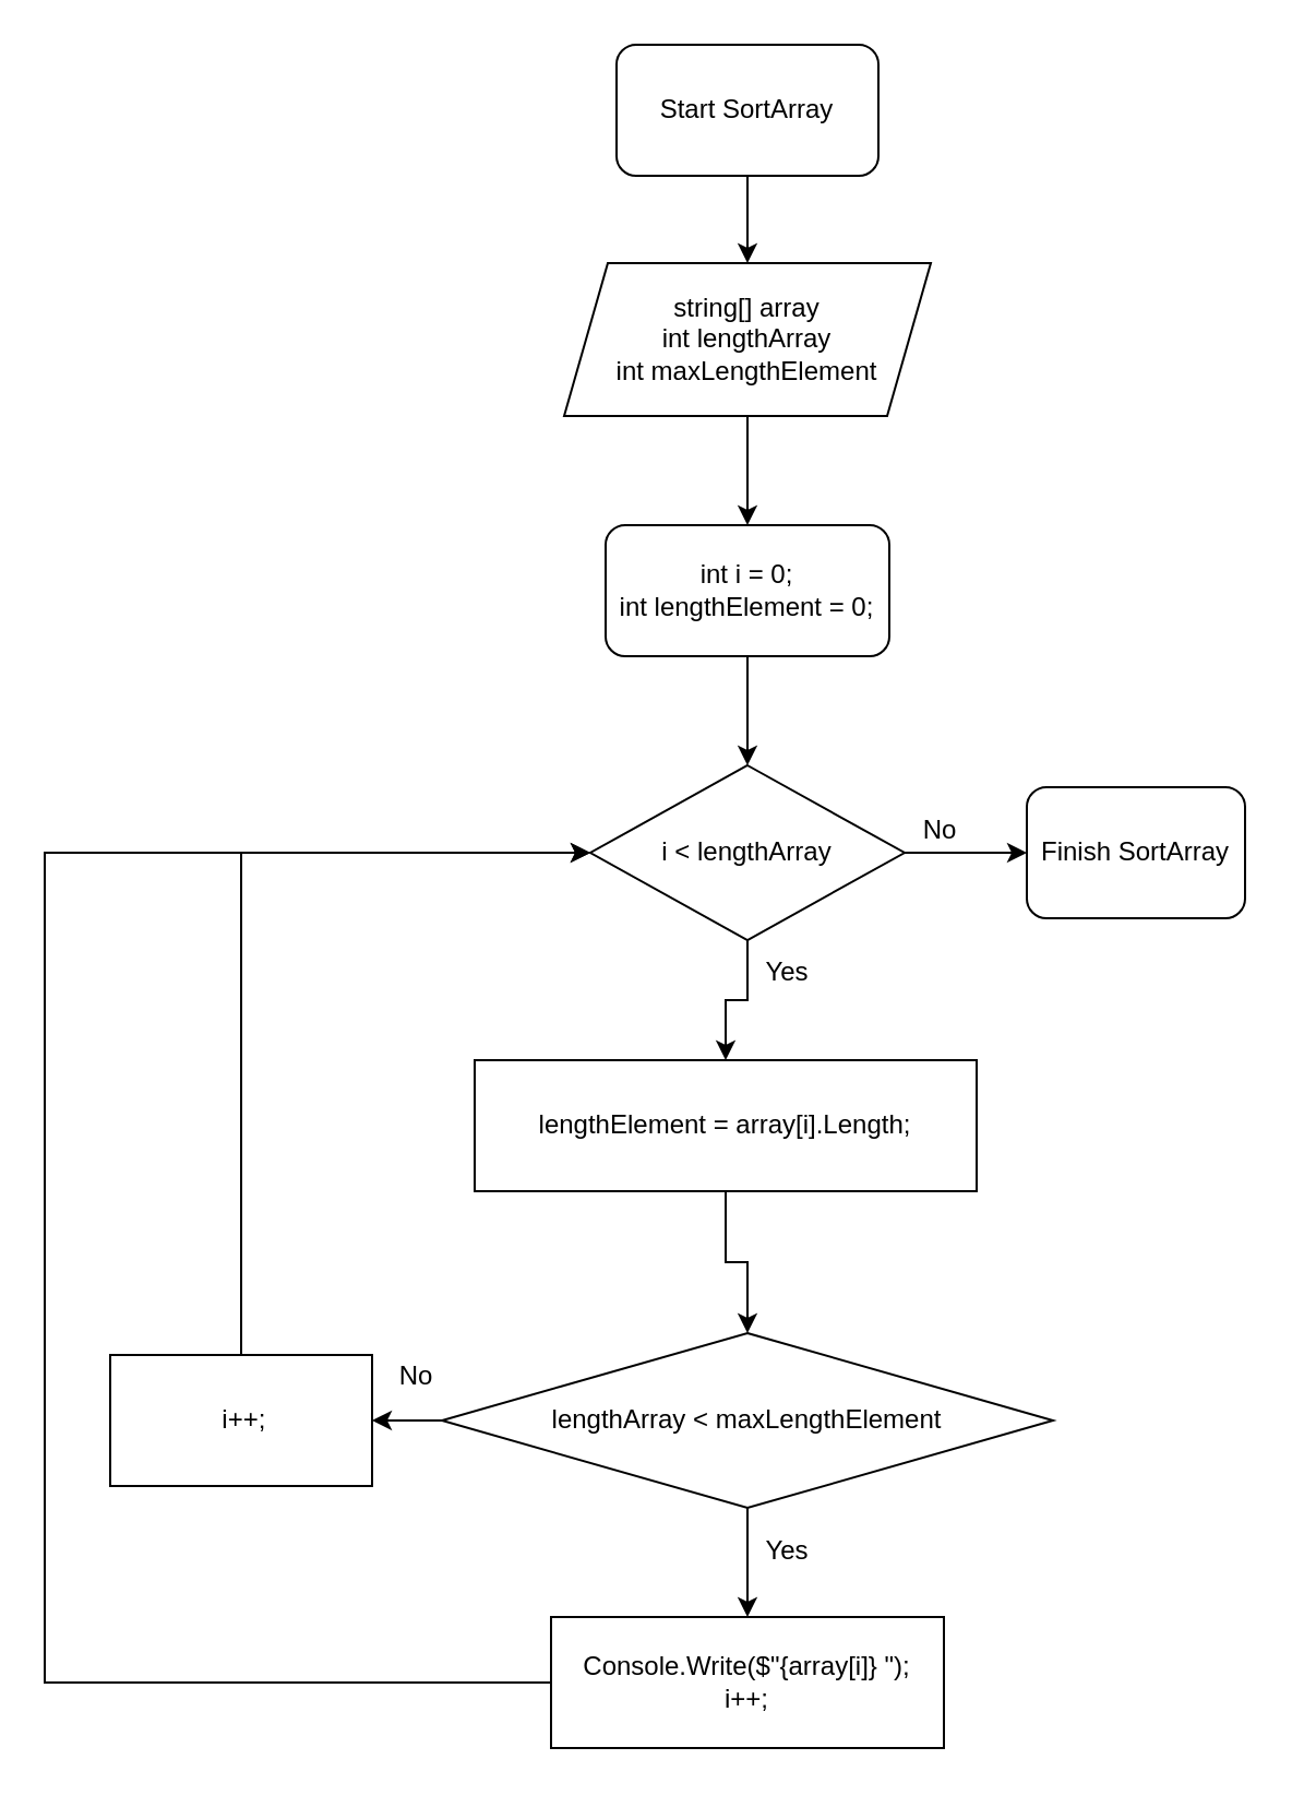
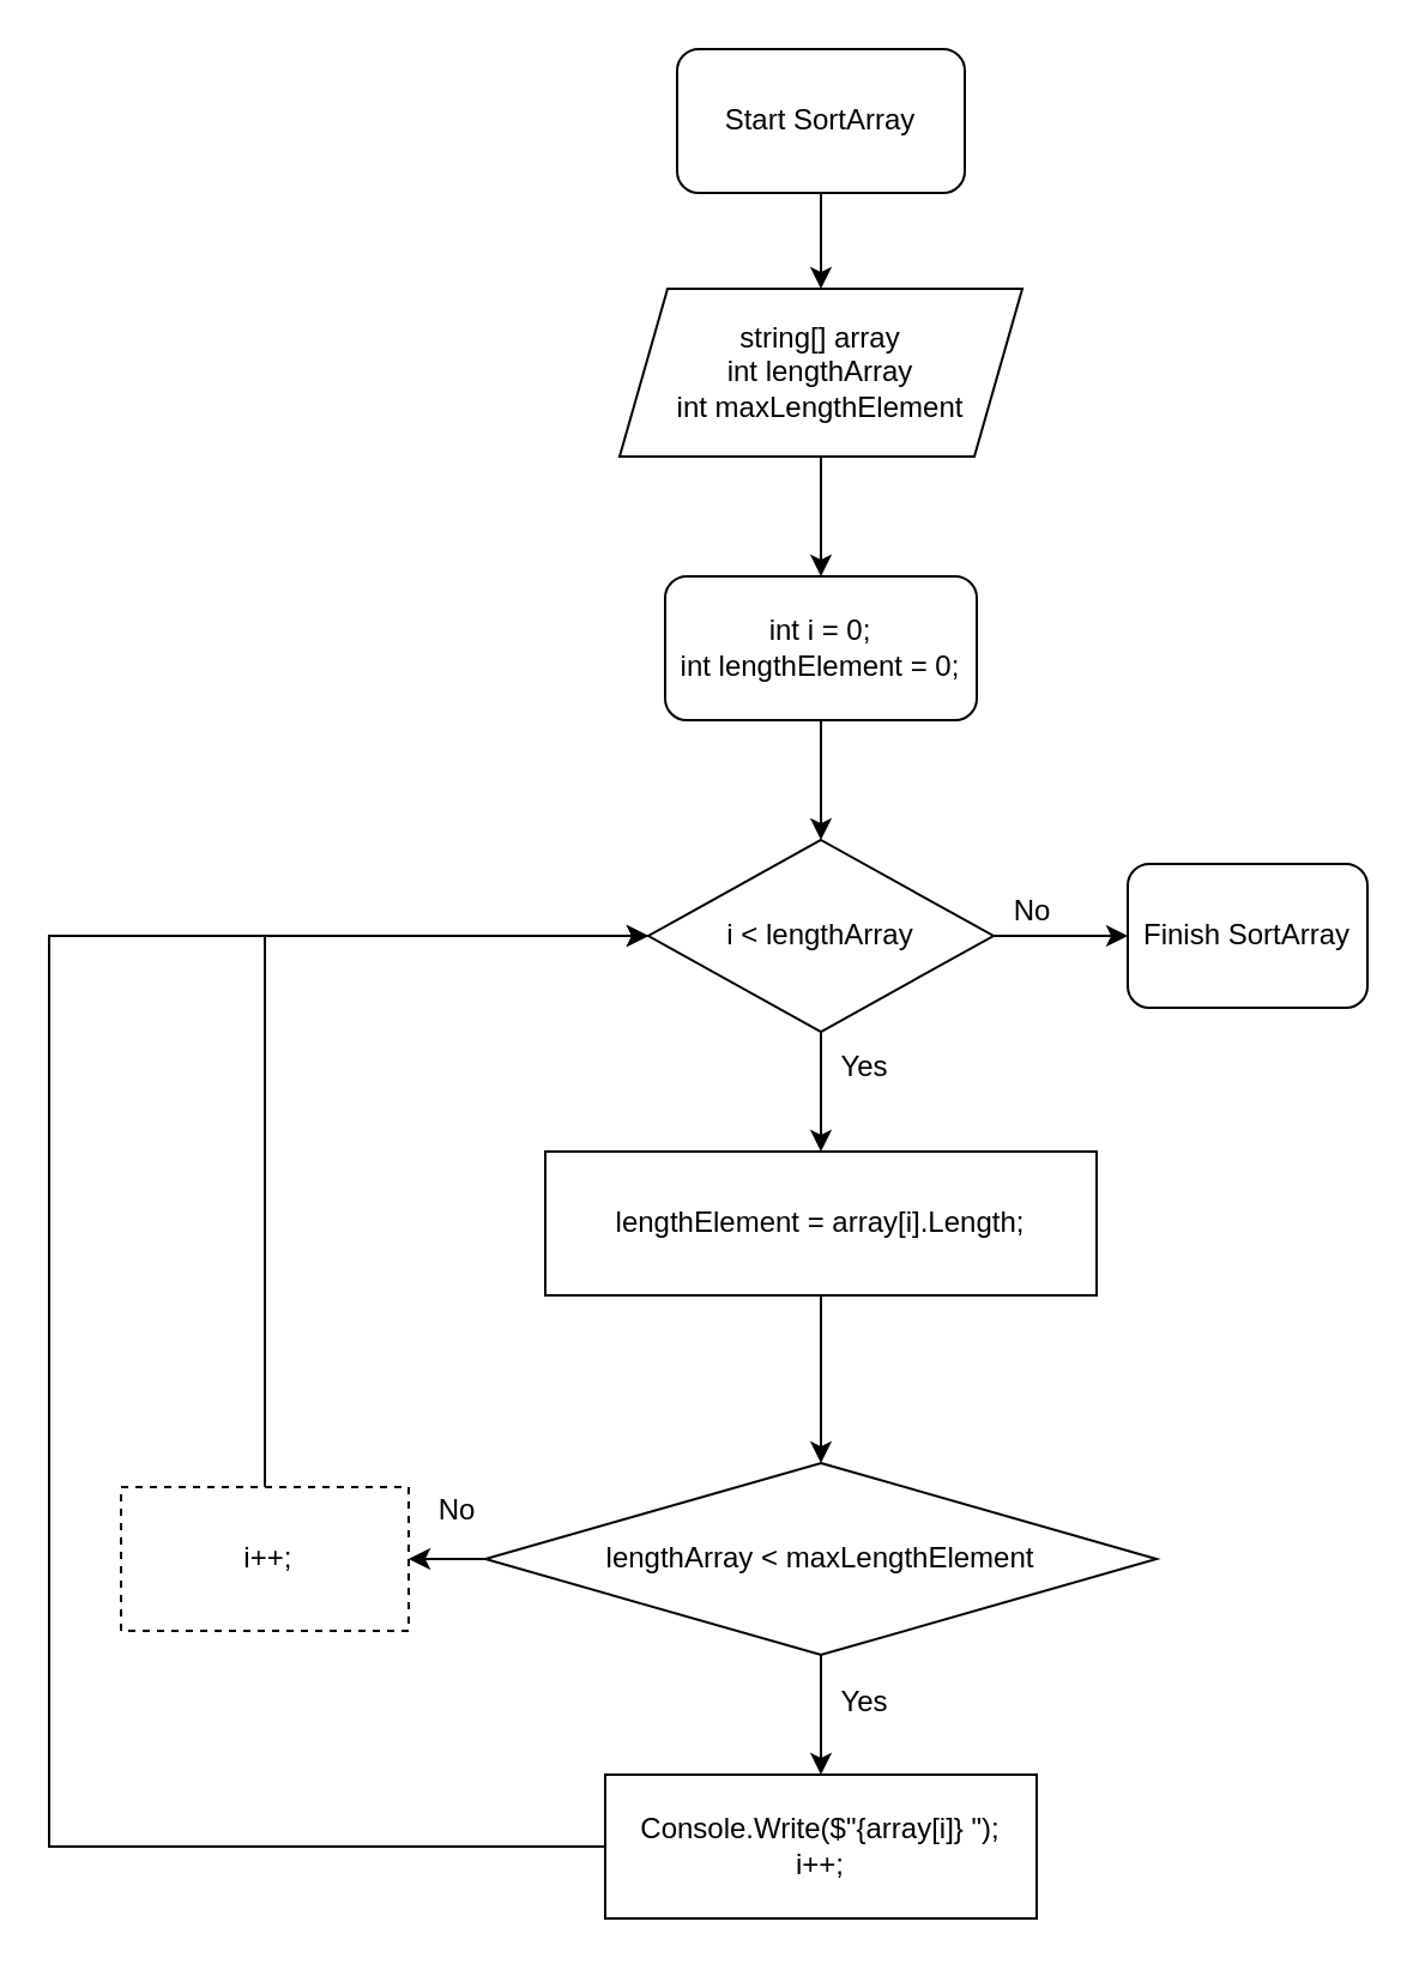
  <mxCell id="0" />
  <mxCell id="1" parent="0" />
  <mxCell id="2" value="" style="edgeStyle=orthogonalEdgeStyle;rounded=0;orthogonalLoop=1;jettySize=auto;html=1;" edge="1" parent="1" source="3" target="5"><mxGeometry relative="1" as="geometry" /></mxCell>
  <mxCell id="3" value="Start SortArray" style="rounded=1;whiteSpace=wrap;html=1;" vertex="1" parent="1"><mxGeometry x="282" y="20" width="120" height="60" as="geometry" /></mxCell>
  <mxCell id="4" value="" style="edgeStyle=orthogonalEdgeStyle;rounded=0;orthogonalLoop=1;jettySize=auto;html=1;" edge="1" parent="1" source="5" target="7"><mxGeometry relative="1" as="geometry" /></mxCell>
  <mxCell id="5" value="string[] array&lt;br&gt;int lengthArray&lt;br&gt;int maxLengthElement" style="shape=parallelogram;perimeter=parallelogramPerimeter;whiteSpace=wrap;html=1;fixedSize=1;" vertex="1" parent="1"><mxGeometry x="258" y="120" width="168" height="70" as="geometry" /></mxCell>
  <mxCell id="6" value="" style="edgeStyle=orthogonalEdgeStyle;rounded=0;orthogonalLoop=1;jettySize=auto;html=1;" edge="1" parent="1" source="7" target="10"><mxGeometry relative="1" as="geometry" /></mxCell>
  <mxCell id="7" value="int i = 0;&lt;br&gt;int lengthElement = 0;" style="whiteSpace=wrap;html=1;rounded=1;" vertex="1" parent="1"><mxGeometry x="277" y="240" width="130" height="60" as="geometry" /></mxCell>
  <mxCell id="8" value="" style="edgeStyle=orthogonalEdgeStyle;rounded=0;orthogonalLoop=1;jettySize=auto;html=1;" edge="1" parent="1" source="10" target="11"><mxGeometry relative="1" as="geometry" /></mxCell>
  <mxCell id="9" value="" style="edgeStyle=orthogonalEdgeStyle;rounded=0;orthogonalLoop=1;jettySize=auto;html=1;" edge="1" parent="1" source="10" target="13"><mxGeometry relative="1" as="geometry" /></mxCell>
  <mxCell id="10" value="i &amp;lt; lengthArray" style="rhombus;whiteSpace=wrap;html=1;" vertex="1" parent="1"><mxGeometry x="270" y="350" width="144" height="80" as="geometry" /></mxCell>
  <mxCell id="11" value="Finish SortArray" style="rounded=1;whiteSpace=wrap;html=1;" vertex="1" parent="1"><mxGeometry x="470" y="360" width="100" height="60" as="geometry" /></mxCell>
  <mxCell id="12" value="" style="edgeStyle=orthogonalEdgeStyle;rounded=0;orthogonalLoop=1;jettySize=auto;html=1;" edge="1" parent="1" source="13" target="16"><mxGeometry relative="1" as="geometry" /></mxCell>
- <mxCell id="13" value="lengthElement = array[i].Length;" style="whiteSpace=wrap;html=1;" vertex="1" parent="1"><mxGeometry x="217" y="485" width="230" height="60" as="geometry" /></mxCell>
+ <mxCell id="13" value="lengthElement = array[i].Length;" style="whiteSpace=wrap;html=1;" vertex="1" parent="1"><mxGeometry x="227" y="480" width="230" height="60" as="geometry" /></mxCell>
  <mxCell id="14" value="" style="edgeStyle=orthogonalEdgeStyle;rounded=0;orthogonalLoop=1;jettySize=auto;html=1;" edge="1" parent="1" source="16" target="18"><mxGeometry relative="1" as="geometry" /></mxCell>
  <mxCell id="15" value="" style="edgeStyle=orthogonalEdgeStyle;rounded=0;orthogonalLoop=1;jettySize=auto;html=1;" edge="1" parent="1" source="16" target="20"><mxGeometry relative="1" as="geometry" /></mxCell>
  <mxCell id="16" value="lengthArray &amp;lt; maxLengthElement" style="rhombus;whiteSpace=wrap;html=1;" vertex="1" parent="1"><mxGeometry x="202" y="610" width="280" height="80" as="geometry" /></mxCell>
  <mxCell id="17" style="edgeStyle=orthogonalEdgeStyle;rounded=0;orthogonalLoop=1;jettySize=auto;html=1;" edge="1" parent="1" source="18"><mxGeometry relative="1" as="geometry"><mxPoint x="270" y="390" as="targetPoint" /><Array as="points"><mxPoint x="20" y="770" /><mxPoint x="20" y="390" /></Array></mxGeometry></mxCell>
  <mxCell id="18" value="&lt;div&gt;Console.Write($&quot;{array[i]} &quot;);&lt;/div&gt;&lt;div style=&quot;&quot;&gt;i++;&lt;/div&gt;" style="whiteSpace=wrap;html=1;align=center;" vertex="1" parent="1"><mxGeometry x="252" y="740" width="180" height="60" as="geometry" /></mxCell>
  <mxCell id="19" style="edgeStyle=orthogonalEdgeStyle;rounded=0;orthogonalLoop=1;jettySize=auto;html=1;" edge="1" parent="1" source="20"><mxGeometry relative="1" as="geometry"><mxPoint x="270" y="390" as="targetPoint" /><Array as="points"><mxPoint x="110" y="390" /></Array></mxGeometry></mxCell>
- <mxCell id="20" value="&amp;nbsp;i++;" style="whiteSpace=wrap;html=1;" vertex="1" parent="1"><mxGeometry x="50" y="620" width="120" height="60" as="geometry" /></mxCell>
+ <mxCell id="20" value="&amp;nbsp;i++;" style="whiteSpace=wrap;html=1;dashed=1;" vertex="1" parent="1"><mxGeometry x="50" y="620" width="120" height="60" as="geometry" /></mxCell>
  <mxCell id="21" value="No" style="text;html=1;align=center;verticalAlign=middle;resizable=0;points=[];autosize=1;strokeColor=none;fillColor=none;" vertex="1" parent="1"><mxGeometry x="410" y="365" width="40" height="30" as="geometry" /></mxCell>
  <mxCell id="22" value="Yes" style="text;html=1;align=center;verticalAlign=middle;resizable=0;points=[];autosize=1;strokeColor=none;fillColor=none;" vertex="1" parent="1"><mxGeometry x="340" y="430" width="40" height="30" as="geometry" /></mxCell>
  <mxCell id="23" value="Yes" style="text;html=1;align=center;verticalAlign=middle;resizable=0;points=[];autosize=1;strokeColor=none;fillColor=none;" vertex="1" parent="1"><mxGeometry x="340" y="695" width="40" height="30" as="geometry" /></mxCell>
  <mxCell id="24" value="No" style="text;html=1;align=center;verticalAlign=middle;resizable=0;points=[];autosize=1;strokeColor=none;fillColor=none;" vertex="1" parent="1"><mxGeometry x="170" y="615" width="40" height="30" as="geometry" /></mxCell>
